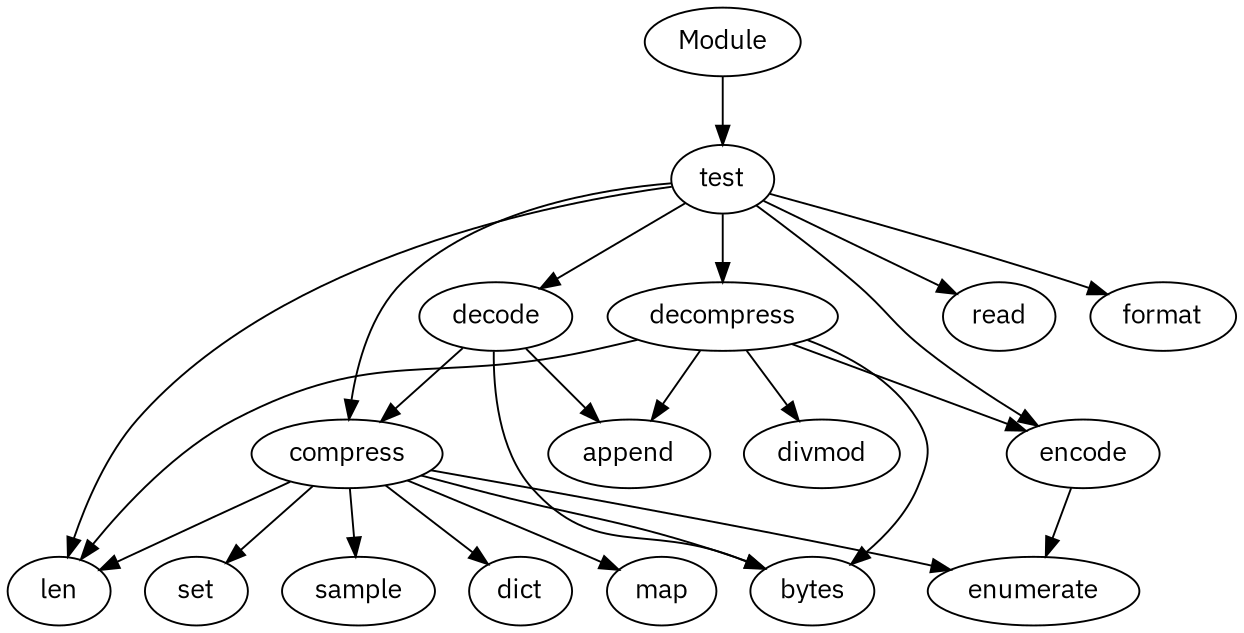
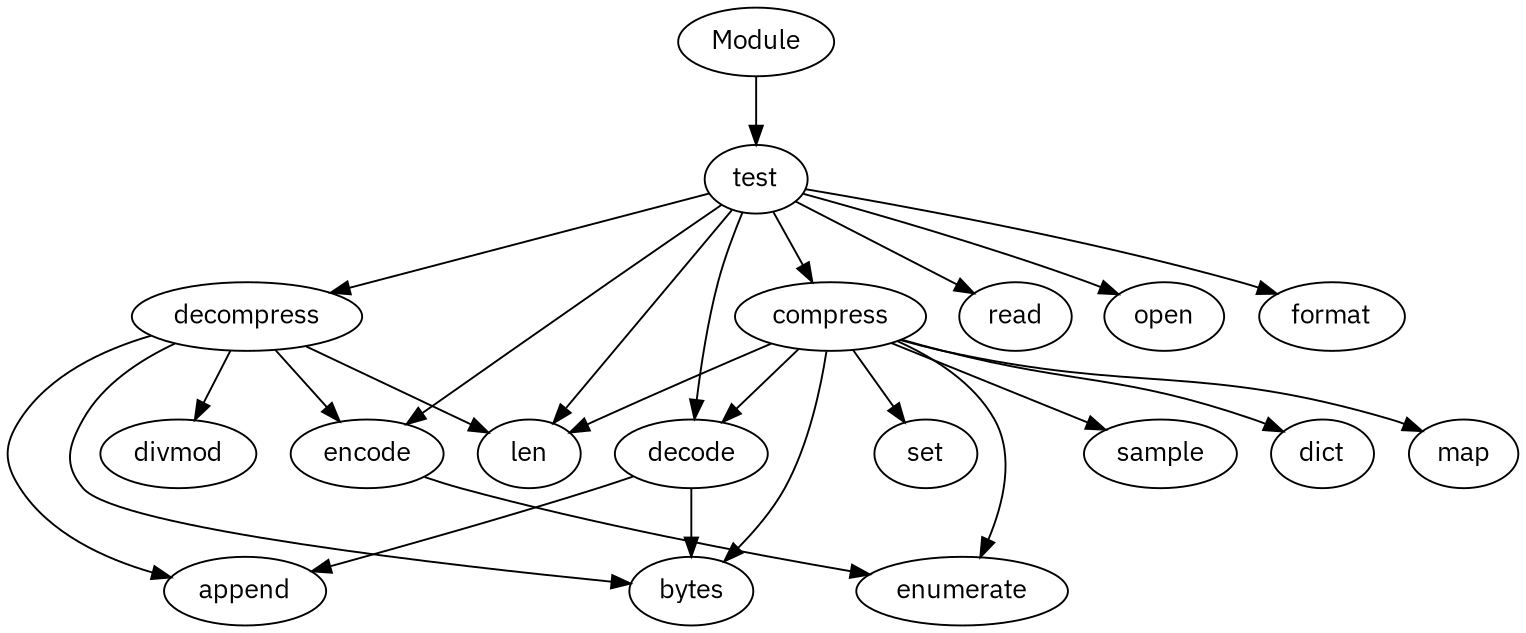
  strict digraph {
    fontname="IBM Plex Sans"
    node [fontname="IBM Plex Sans"]
    edge [fontname="IBM Plex Sans"]
    compress
    set
    len
    sample
    dict
    map
    enumerate
    decode
    bytes
    append
    decompress
    divmod
    encode
    test
    read
+   open
    format
    Module
    compress -> set
    compress -> len
    compress -> sample
    compress -> dict
    compress -> map
    compress -> enumerate
-   decode -> compress
+   compress -> decode
    compress -> bytes
    decode -> bytes
    decode -> append
    decompress -> len
    decompress -> bytes
    decompress -> append
    decompress -> divmod
    decompress -> encode
    encode -> enumerate
    test -> compress
    test -> len
    test -> decode
    test -> decompress
    test -> encode
    test -> read
+   test -> open
    test -> format
    Module -> test
  }
